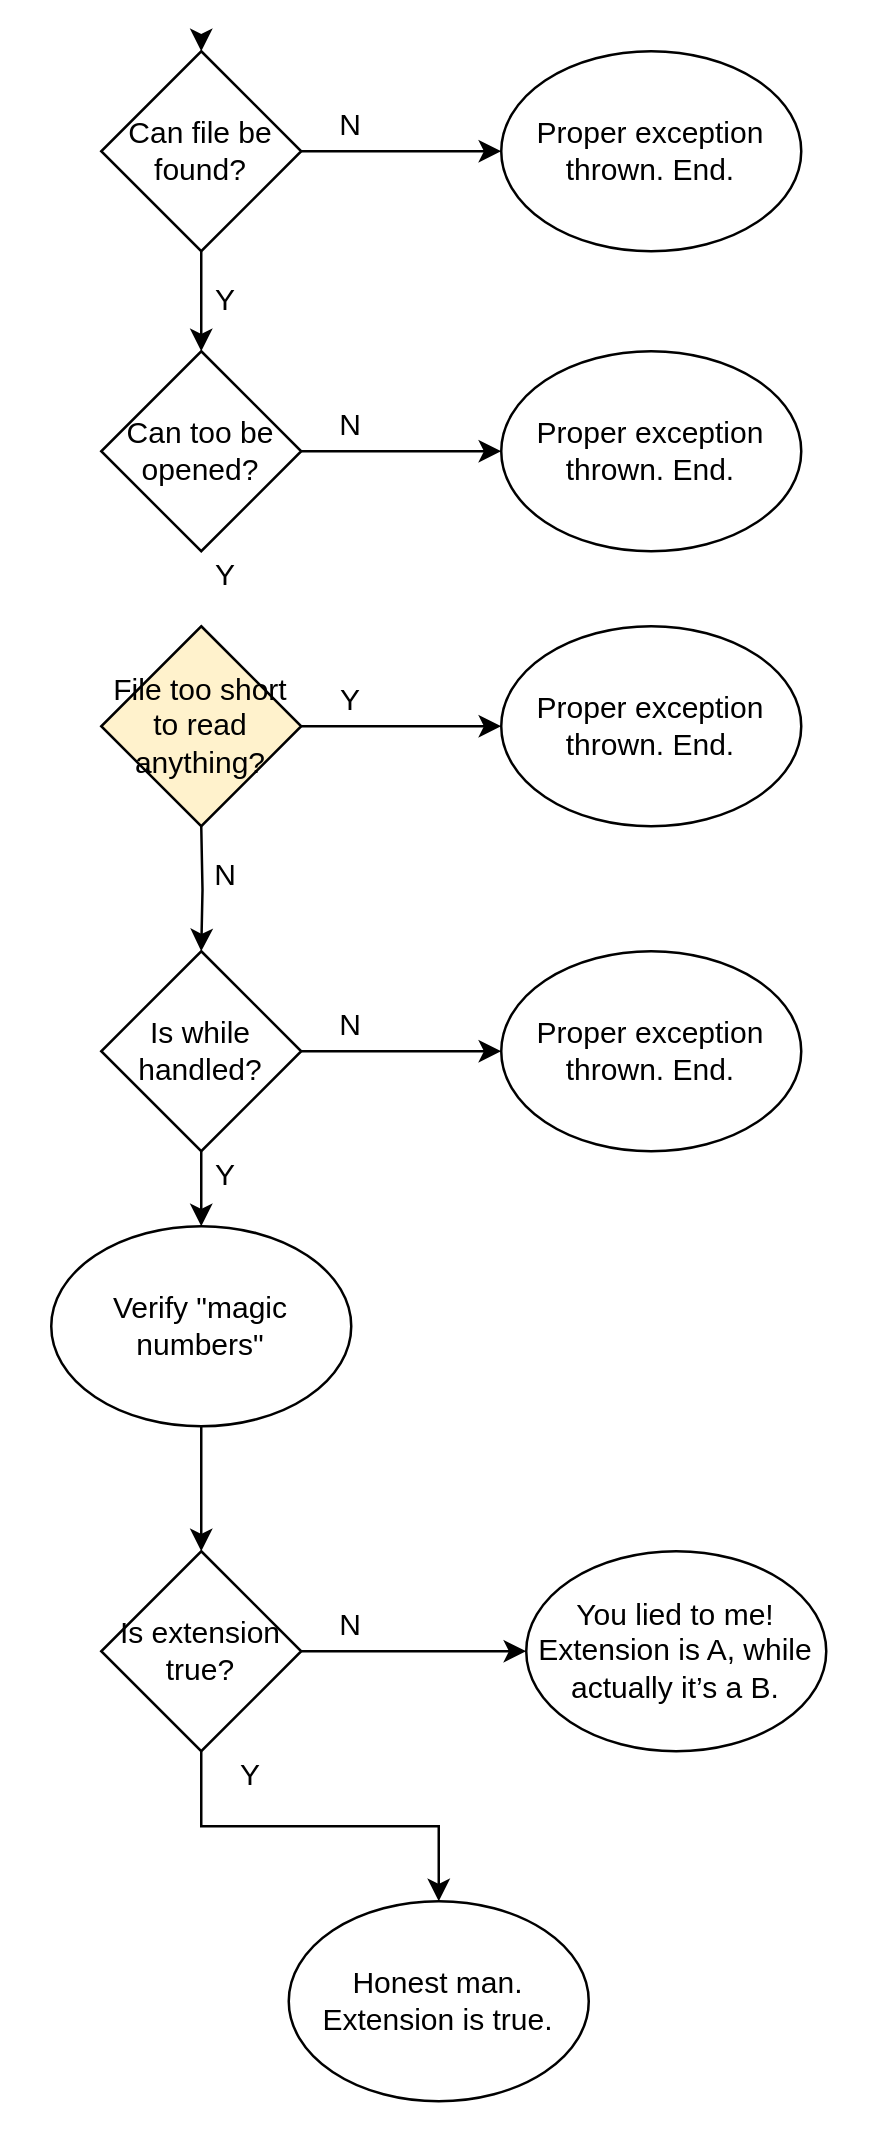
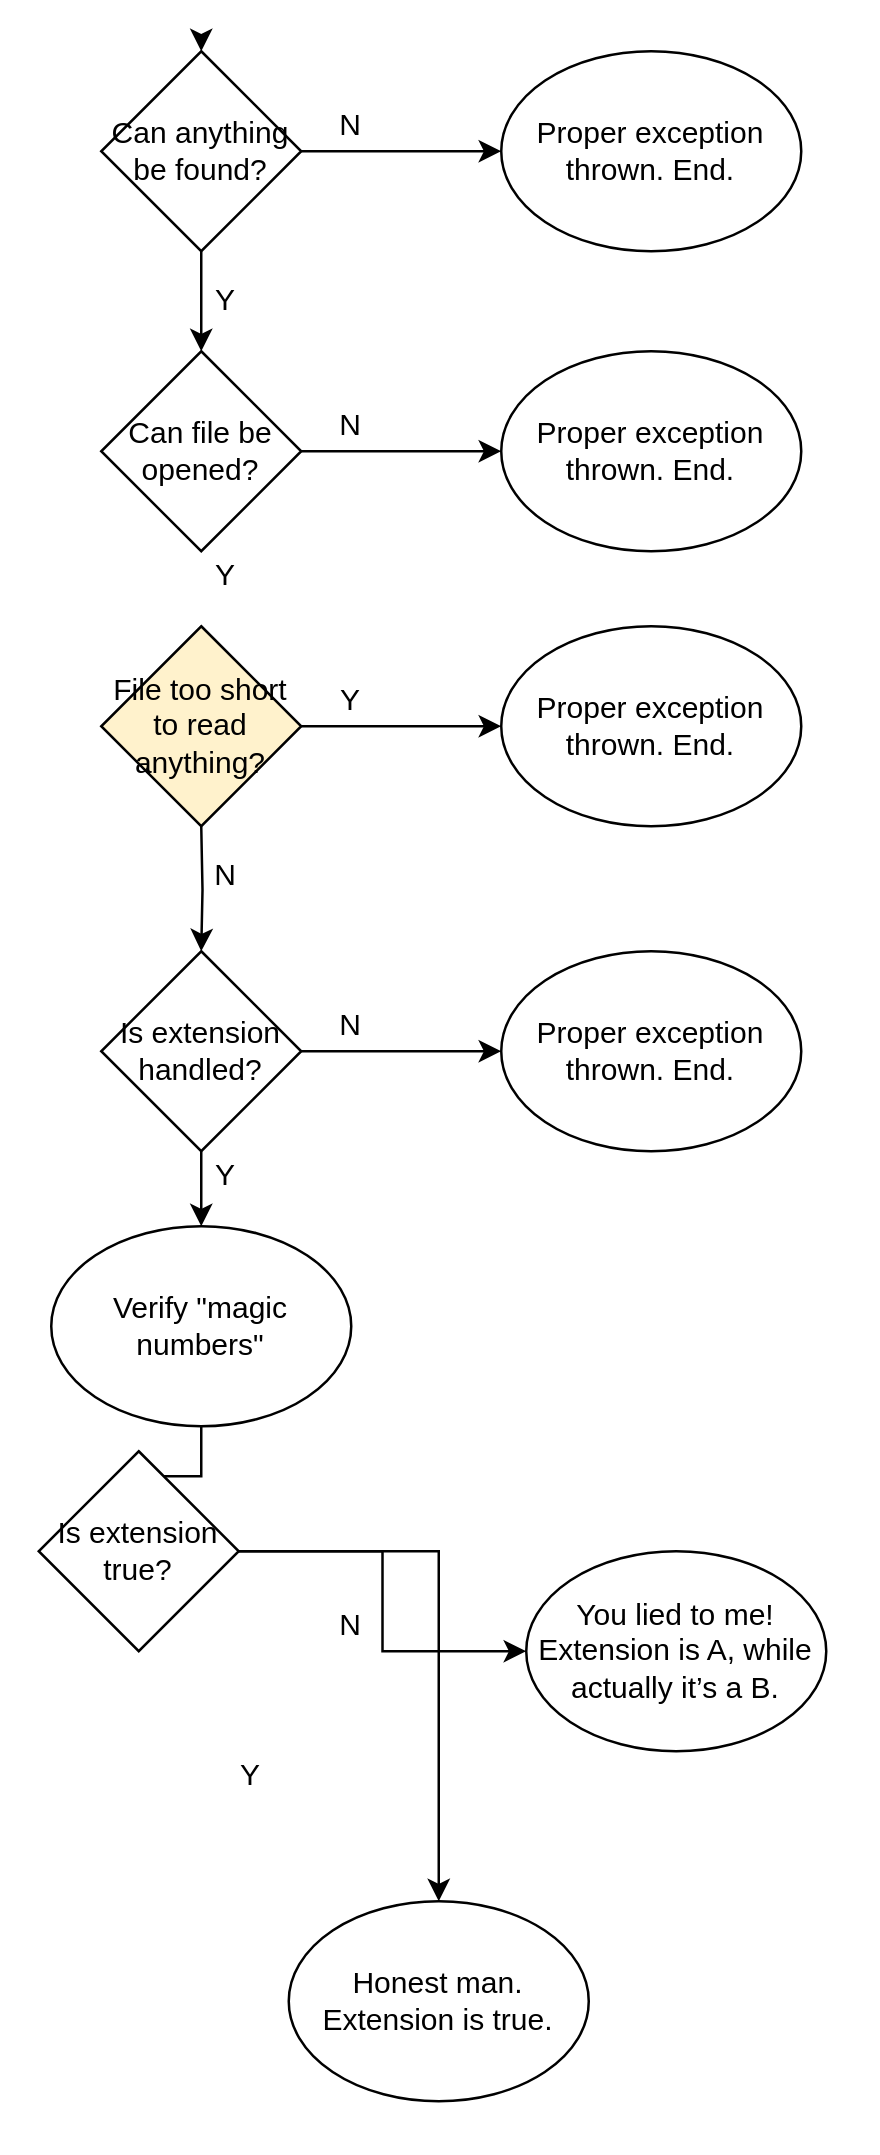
  <mxCell id="0" />
  <mxCell id="1" parent="0" />
  <mxCell id="2" style="edgeStyle=orthogonalEdgeStyle;rounded=0;orthogonalLoop=1;jettySize=auto;html=1;exitX=0.5;exitY=1;exitDx=0;exitDy=0;" parent="1" source="16" edge="1"><mxGeometry relative="1" as="geometry"><mxPoint x="80" y="140" as="targetPoint" /></mxGeometry></mxCell>
  <mxCell id="3" style="edgeStyle=orthogonalEdgeStyle;rounded=0;orthogonalLoop=1;jettySize=auto;html=1;" parent="1" target="5" edge="1" source="18"><mxGeometry relative="1" as="geometry"><mxPoint x="80" y="278" as="sourcePoint" /></mxGeometry></mxCell>
  <mxCell id="4" style="edgeStyle=orthogonalEdgeStyle;rounded=0;orthogonalLoop=1;jettySize=auto;html=1;" parent="1" source="5" target="8" edge="1"><mxGeometry relative="1" as="geometry" /></mxCell>
  <mxCell id="5" value="Verify &quot;magic numbers&quot;" style="ellipse;whiteSpace=wrap;html=1;" parent="1" vertex="1"><mxGeometry x="20" y="490" width="120" height="80" as="geometry" /></mxCell>
  <mxCell id="6" style="edgeStyle=orthogonalEdgeStyle;rounded=0;orthogonalLoop=1;jettySize=auto;html=1;" parent="1" source="8" target="9" edge="1"><mxGeometry relative="1" as="geometry" /></mxCell>
  <mxCell id="7" style="edgeStyle=orthogonalEdgeStyle;rounded=0;orthogonalLoop=1;jettySize=auto;html=1;entryX=0.5;entryY=0;entryDx=0;entryDy=0;" parent="1" source="8" target="11" edge="1"><mxGeometry relative="1" as="geometry" /></mxCell>
- <mxCell id="8" value="Is extension true?" style="rhombus;whiteSpace=wrap;html=1;" parent="1" vertex="1"><mxGeometry x="40" y="620" width="80" height="80" as="geometry" /></mxCell>
+ <mxCell id="8" value="Is extension true?" style="rhombus;whiteSpace=wrap;html=1;" parent="1" vertex="1"><mxGeometry x="15" y="580" width="80" height="80" as="geometry" /></mxCell>
  <mxCell id="9" value="You lied to me! Extension is A, while actually it’s a B." style="ellipse;whiteSpace=wrap;html=1;" parent="1" vertex="1"><mxGeometry x="210" y="620" width="120" height="80" as="geometry" /></mxCell>
  <mxCell id="10" value="Proper exception thrown. End." style="ellipse;whiteSpace=wrap;html=1;" parent="1" vertex="1"><mxGeometry x="200" y="380" width="120" height="80" as="geometry" /></mxCell>
  <mxCell id="11" value="Honest man. Extension is true." style="ellipse;whiteSpace=wrap;html=1;" parent="1" vertex="1"><mxGeometry x="115" y="760" width="120" height="80" as="geometry" /></mxCell>
  <mxCell id="12" value="Y" style="text;html=1;strokeColor=none;fillColor=none;align=center;verticalAlign=middle;whiteSpace=wrap;rounded=0;" parent="1" vertex="1"><mxGeometry x="70" y="460" width="40" height="20" as="geometry" /></mxCell>
  <mxCell id="13" value="" style="endArrow=classic;html=1;exitX=1;exitY=0.5;exitDx=0;exitDy=0;entryX=0;entryY=0.5;entryDx=0;entryDy=0;" parent="1" source="18" target="10" edge="1"><mxGeometry width="50" height="50" relative="1" as="geometry"><mxPoint x="20" y="730" as="sourcePoint" /><mxPoint x="70" y="680" as="targetPoint" /></mxGeometry></mxCell>
  <mxCell id="14" value="&lt;div&gt;N&lt;/div&gt;" style="text;html=1;strokeColor=none;fillColor=none;align=center;verticalAlign=middle;whiteSpace=wrap;rounded=0;" parent="1" vertex="1"><mxGeometry x="120" y="400" width="40" height="20" as="geometry" /></mxCell>
  <mxCell id="15" value="N" style="text;html=1;strokeColor=none;fillColor=none;align=center;verticalAlign=middle;whiteSpace=wrap;rounded=0;" parent="1" vertex="1"><mxGeometry x="120" y="640" width="40" height="20" as="geometry" /></mxCell>
- <mxCell id="16" value="Can file be found?" style="rhombus;whiteSpace=wrap;html=1;" vertex="1" parent="1"><mxGeometry x="40" y="20" width="80" height="80" as="geometry" /></mxCell>
- <mxCell id="17" value="Can too be opened?" style="rhombus;whiteSpace=wrap;html=1;" vertex="1" parent="1"><mxGeometry x="40" y="140" width="80" height="80" as="geometry" /></mxCell>
- <mxCell id="18" value="Is while handled?" style="rhombus;whiteSpace=wrap;html=1;" parent="1" vertex="1"><mxGeometry x="40" y="380" width="80" height="80" as="geometry" /></mxCell>
+ <mxCell id="16" value="Can anything be found?" style="rhombus;whiteSpace=wrap;html=1;" vertex="1" parent="1"><mxGeometry x="40" y="20" width="80" height="80" as="geometry" /></mxCell>
+ <mxCell id="17" value="Can file be opened?" style="rhombus;whiteSpace=wrap;html=1;" vertex="1" parent="1"><mxGeometry x="40" y="140" width="80" height="80" as="geometry" /></mxCell>
+ <mxCell id="18" value="Is extension handled?" style="rhombus;whiteSpace=wrap;html=1;" parent="1" vertex="1"><mxGeometry x="40" y="380" width="80" height="80" as="geometry" /></mxCell>
  <mxCell id="19" style="edgeStyle=orthogonalEdgeStyle;rounded=0;orthogonalLoop=1;jettySize=auto;html=1;" edge="1" parent="1" target="18"><mxGeometry relative="1" as="geometry"><mxPoint x="80" y="330" as="sourcePoint" /><mxPoint x="80" y="490" as="targetPoint" /></mxGeometry></mxCell>
  <mxCell id="20" value="File too short to read anything?" style="rhombus;whiteSpace=wrap;html=1;fillColor=#fff2cc;" vertex="1" parent="1"><mxGeometry x="40" y="250" width="80" height="80" as="geometry" /></mxCell>
  <mxCell id="21" style="edgeStyle=orthogonalEdgeStyle;rounded=0;orthogonalLoop=1;jettySize=auto;html=1;exitX=0.513;exitY=-0.075;exitDx=0;exitDy=0;exitPerimeter=0;entryX=0.5;entryY=0;entryDx=0;entryDy=0;" edge="1" parent="1" source="16" target="16"><mxGeometry relative="1" as="geometry"><mxPoint x="200" y="140" as="targetPoint" /><mxPoint x="200" y="10" as="sourcePoint" /></mxGeometry></mxCell>
  <mxCell id="22" value="Y" style="text;html=1;strokeColor=none;fillColor=none;align=center;verticalAlign=middle;whiteSpace=wrap;rounded=0;" vertex="1" parent="1"><mxGeometry x="80" y="700" width="40" height="20" as="geometry" /></mxCell>
  <mxCell id="23" value="Proper exception thrown. End." style="ellipse;whiteSpace=wrap;html=1;" vertex="1" parent="1"><mxGeometry x="200" y="250" width="120" height="80" as="geometry" /></mxCell>
  <mxCell id="24" value="" style="endArrow=classic;html=1;exitX=1;exitY=0.5;exitDx=0;exitDy=0;entryX=0;entryY=0.5;entryDx=0;entryDy=0;" edge="1" parent="1" target="23"><mxGeometry width="50" height="50" relative="1" as="geometry"><mxPoint x="120" y="290" as="sourcePoint" /><mxPoint x="70" y="550" as="targetPoint" /></mxGeometry></mxCell>
  <mxCell id="25" value="Proper exception thrown. End." style="ellipse;whiteSpace=wrap;html=1;" vertex="1" parent="1"><mxGeometry x="200" y="140" width="120" height="80" as="geometry" /></mxCell>
  <mxCell id="26" value="" style="endArrow=classic;html=1;exitX=1;exitY=0.5;exitDx=0;exitDy=0;entryX=0;entryY=0.5;entryDx=0;entryDy=0;" edge="1" parent="1" target="25"><mxGeometry width="50" height="50" relative="1" as="geometry"><mxPoint x="120" y="180" as="sourcePoint" /><mxPoint x="70" y="440" as="targetPoint" /></mxGeometry></mxCell>
  <mxCell id="27" value="Proper exception thrown. End." style="ellipse;whiteSpace=wrap;html=1;" vertex="1" parent="1"><mxGeometry x="200" y="20" width="120" height="80" as="geometry" /></mxCell>
  <mxCell id="28" value="" style="endArrow=classic;html=1;exitX=1;exitY=0.5;exitDx=0;exitDy=0;entryX=0;entryY=0.5;entryDx=0;entryDy=0;" edge="1" parent="1" target="27"><mxGeometry width="50" height="50" relative="1" as="geometry"><mxPoint x="120" y="60" as="sourcePoint" /><mxPoint x="70" y="320" as="targetPoint" /></mxGeometry></mxCell>
  <mxCell id="29" value="&lt;div&gt;N&lt;/div&gt;" style="text;html=1;strokeColor=none;fillColor=none;align=center;verticalAlign=middle;whiteSpace=wrap;rounded=0;" vertex="1" parent="1"><mxGeometry x="70" y="340" width="40" height="20" as="geometry" /></mxCell>
  <mxCell id="30" value="Y" style="text;html=1;strokeColor=none;fillColor=none;align=center;verticalAlign=middle;whiteSpace=wrap;rounded=0;direction=south;" vertex="1" parent="1"><mxGeometry x="130" y="260" width="20" height="40" as="geometry" /></mxCell>
  <mxCell id="31" value="&lt;div&gt;N&lt;/div&gt;" style="text;html=1;strokeColor=none;fillColor=none;align=center;verticalAlign=middle;whiteSpace=wrap;rounded=0;" vertex="1" parent="1"><mxGeometry x="120" y="160" width="40" height="20" as="geometry" /></mxCell>
  <mxCell id="32" value="Y" style="text;html=1;strokeColor=none;fillColor=none;align=center;verticalAlign=middle;whiteSpace=wrap;rounded=0;" vertex="1" parent="1"><mxGeometry x="70" y="220" width="40" height="20" as="geometry" /></mxCell>
  <mxCell id="33" value="Y" style="text;html=1;strokeColor=none;fillColor=none;align=center;verticalAlign=middle;whiteSpace=wrap;rounded=0;" vertex="1" parent="1"><mxGeometry x="70" y="110" width="40" height="20" as="geometry" /></mxCell>
  <mxCell id="34" value="&lt;div&gt;N&lt;/div&gt;" style="text;html=1;strokeColor=none;fillColor=none;align=center;verticalAlign=middle;whiteSpace=wrap;rounded=0;" vertex="1" parent="1"><mxGeometry x="120" y="40" width="40" height="20" as="geometry" /></mxCell>
